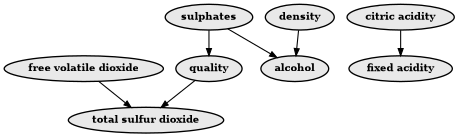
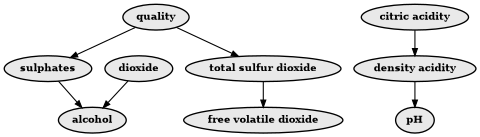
  digraph {
    node [fillcolor="#E9E9E9" fontname="times-bold" fontsize=14 penwidth=1.875 style=filled]
    edge [penwidth=1.5]
    quality
    sulphates
    "total sulfur dioxide"
    alcohol
    n5 [label="free volatile dioxide"]
    n6 [label="citric acidity"]
-   "fixed acidity"
-   density
-   sulphates -> quality
+   "fixed acidity" [label="density acidity"]
+   pH
+   density [label=dioxide]
+   quality -> sulphates
    quality -> "total sulfur dioxide"
    sulphates -> alcohol
-   n5 -> "total sulfur dioxide"
+   "total sulfur dioxide" -> n5
    n6 -> "fixed acidity"
+   "fixed acidity" -> pH
    density -> alcohol
  }
